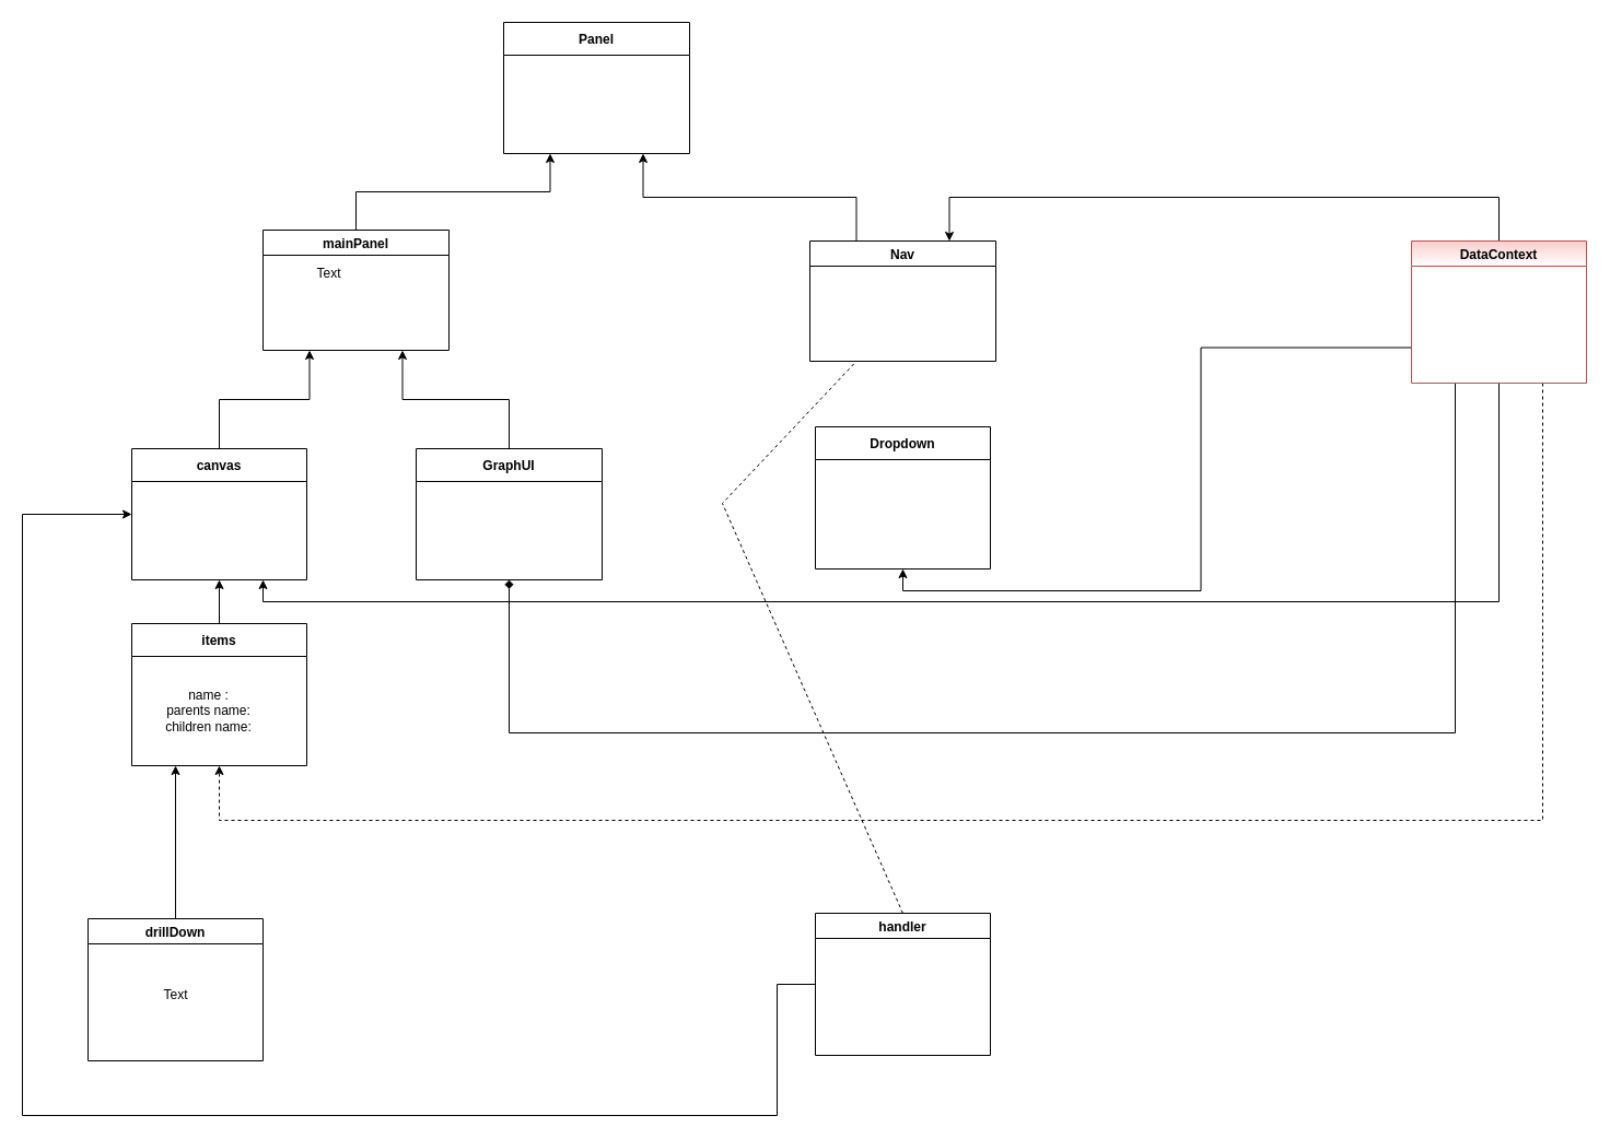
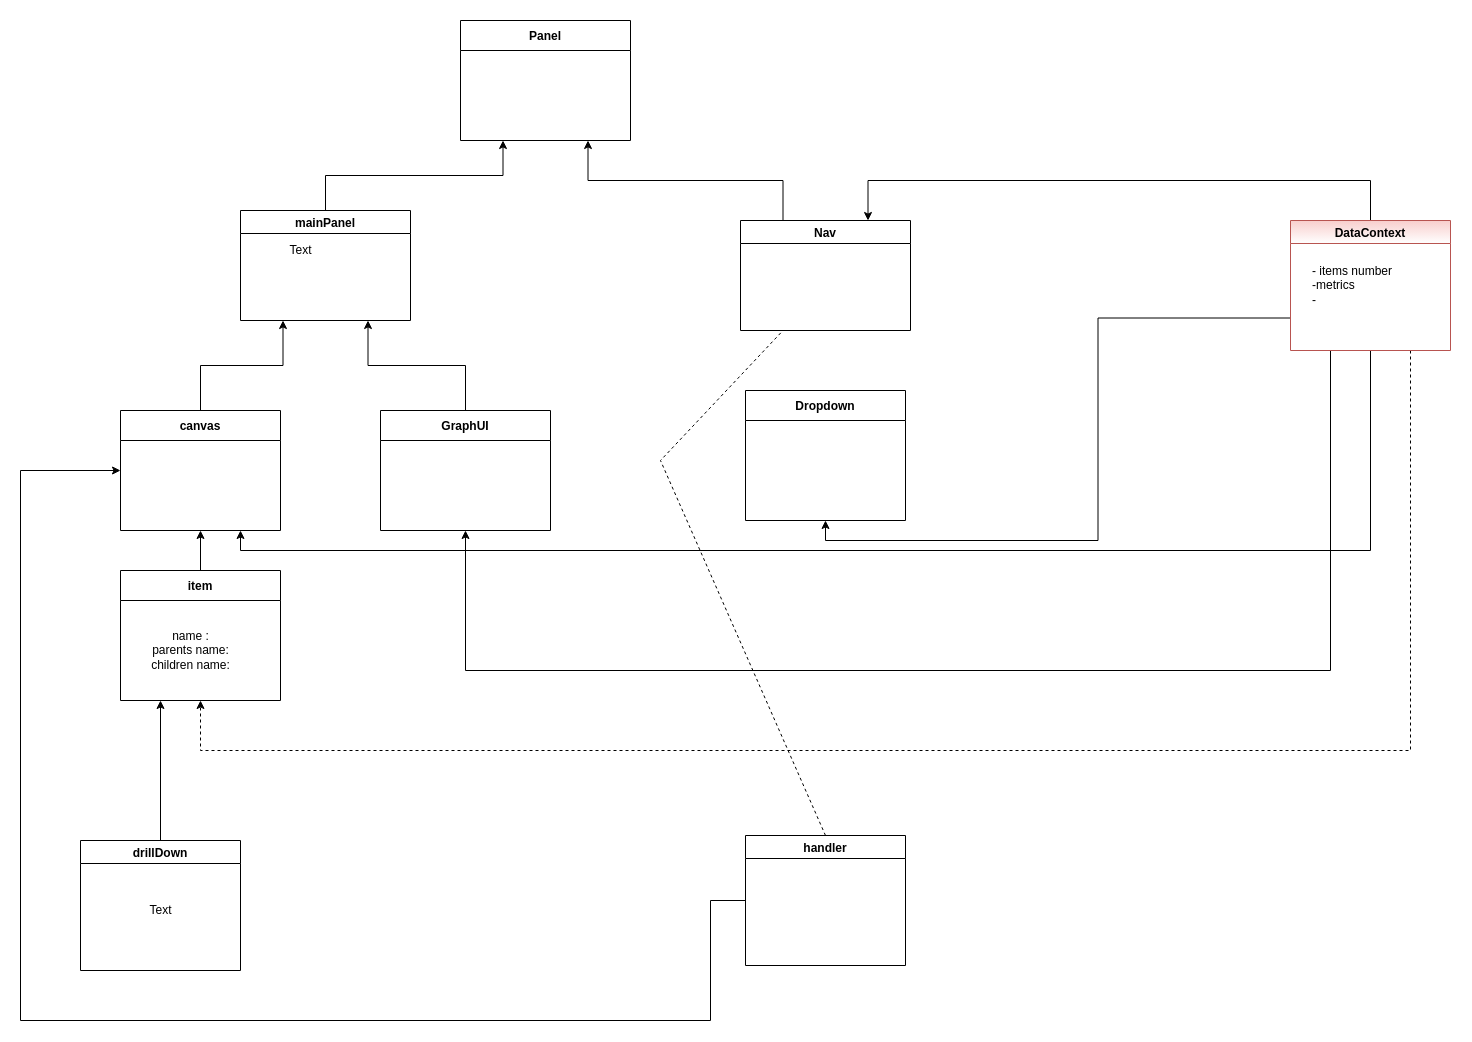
  <mxCell id="0" />
  <mxCell id="1" parent="0" />
  <mxCell id="2" value="Panel" style="swimlane;startSize=30;" vertex="1" parent="1"><mxGeometry x="460" y="20" width="170" height="120" as="geometry" /></mxCell>
  <mxCell id="3" style="edgeStyle=orthogonalEdgeStyle;rounded=0;orthogonalLoop=1;jettySize=auto;html=1;exitX=0.5;exitY=0;exitDx=0;exitDy=0;entryX=0.25;entryY=1;entryDx=0;entryDy=0;" edge="1" parent="1" source="4" target="2"><mxGeometry relative="1" as="geometry" /></mxCell>
  <mxCell id="4" value="mainPanel" style="swimlane;startSize=23;" vertex="1" parent="1"><mxGeometry x="240" y="210" width="170" height="110" as="geometry" /></mxCell>
  <mxCell id="5" style="edgeStyle=orthogonalEdgeStyle;rounded=0;orthogonalLoop=1;jettySize=auto;html=1;exitX=0.5;exitY=0;exitDx=0;exitDy=0;entryX=0.75;entryY=1;entryDx=0;entryDy=0;" edge="1" parent="1" source="6" target="4"><mxGeometry relative="1" as="geometry" /></mxCell>
  <mxCell id="6" value="GraphUI" style="swimlane;startSize=30;" vertex="1" parent="1"><mxGeometry x="380" y="410" width="170" height="120" as="geometry" /></mxCell>
  <mxCell id="7" style="edgeStyle=orthogonalEdgeStyle;rounded=0;orthogonalLoop=1;jettySize=auto;html=1;exitX=0.25;exitY=0;exitDx=0;exitDy=0;entryX=0.75;entryY=1;entryDx=0;entryDy=0;" edge="1" parent="1" source="8" target="2"><mxGeometry relative="1" as="geometry" /></mxCell>
  <mxCell id="8" value="Nav" style="swimlane;" vertex="1" parent="1"><mxGeometry x="740" y="220" width="170" height="110" as="geometry"><mxRectangle x="630" y="250" width="50" height="23" as="alternateBounds" /></mxGeometry></mxCell>
  <mxCell id="9" value="Dropdown" style="swimlane;startSize=30;" vertex="1" parent="1"><mxGeometry x="745" y="390" width="160" height="130" as="geometry"><mxRectangle x="635" y="420" width="90" height="30" as="alternateBounds" /></mxGeometry></mxCell>
  <mxCell id="10" style="edgeStyle=orthogonalEdgeStyle;rounded=0;orthogonalLoop=1;jettySize=auto;html=1;exitX=0.5;exitY=0;exitDx=0;exitDy=0;entryX=0.25;entryY=1;entryDx=0;entryDy=0;" edge="1" parent="1" source="11" target="4"><mxGeometry relative="1" as="geometry" /></mxCell>
  <mxCell id="11" value="canvas" style="swimlane;startSize=30;" vertex="1" parent="1"><mxGeometry x="120" y="410" width="160" height="120" as="geometry" /></mxCell>
  <mxCell id="12" style="edgeStyle=orthogonalEdgeStyle;rounded=0;orthogonalLoop=1;jettySize=auto;html=1;exitX=0.5;exitY=0;exitDx=0;exitDy=0;entryX=0.5;entryY=1;entryDx=0;entryDy=0;" edge="1" parent="1" source="13" target="11"><mxGeometry relative="1" as="geometry" /></mxCell>
- <mxCell id="13" value="items" style="swimlane;startSize=30;" vertex="1" parent="1"><mxGeometry x="120" y="570" width="160" height="130" as="geometry" /></mxCell>
+ <mxCell id="13" value="item" style="swimlane;startSize=30;" vertex="1" parent="1"><mxGeometry x="120" y="570" width="160" height="130" as="geometry" /></mxCell>
  <mxCell id="14" style="edgeStyle=orthogonalEdgeStyle;rounded=0;orthogonalLoop=1;jettySize=auto;html=1;exitX=0.5;exitY=0;exitDx=0;exitDy=0;entryX=0.75;entryY=0;entryDx=0;entryDy=0;" edge="1" parent="1" source="19" target="8"><mxGeometry relative="1" as="geometry"><Array as="points"><mxPoint x="1370" y="180" /><mxPoint x="868" y="180" /></Array></mxGeometry></mxCell>
- <mxCell id="15" style="edgeStyle=orthogonalEdgeStyle;rounded=0;orthogonalLoop=1;jettySize=auto;html=1;exitX=0.25;exitY=1;exitDx=0;exitDy=0;entryX=0.5;entryY=1;entryDx=0;entryDy=0;endArrow=diamond;" edge="1" parent="1" source="19" target="6"><mxGeometry relative="1" as="geometry"><Array as="points"><mxPoint x="1330" y="670" /><mxPoint x="465" y="670" /></Array></mxGeometry></mxCell>
+ <mxCell id="15" style="edgeStyle=orthogonalEdgeStyle;rounded=0;orthogonalLoop=1;jettySize=auto;html=1;exitX=0.25;exitY=1;exitDx=0;exitDy=0;entryX=0.5;entryY=1;entryDx=0;entryDy=0;" edge="1" parent="1" source="19" target="6"><mxGeometry relative="1" as="geometry"><Array as="points"><mxPoint x="1330" y="670" /><mxPoint x="465" y="670" /></Array></mxGeometry></mxCell>
  <mxCell id="16" style="edgeStyle=orthogonalEdgeStyle;rounded=0;orthogonalLoop=1;jettySize=auto;html=1;exitX=0.75;exitY=1;exitDx=0;exitDy=0;entryX=0.5;entryY=1;entryDx=0;entryDy=0;dashed=1;" edge="1" parent="1" source="19" target="13"><mxGeometry relative="1" as="geometry"><Array as="points"><mxPoint x="1410" y="750" /><mxPoint x="200" y="750" /></Array></mxGeometry></mxCell>
  <mxCell id="17" style="edgeStyle=orthogonalEdgeStyle;rounded=0;orthogonalLoop=1;jettySize=auto;html=1;exitX=0.5;exitY=1;exitDx=0;exitDy=0;entryX=0.75;entryY=1;entryDx=0;entryDy=0;" edge="1" parent="1" source="19" target="11"><mxGeometry relative="1" as="geometry"><Array as="points"><mxPoint x="1370" y="550" /><mxPoint x="240" y="550" /></Array></mxGeometry></mxCell>
  <mxCell id="18" style="edgeStyle=orthogonalEdgeStyle;rounded=0;orthogonalLoop=1;jettySize=auto;html=1;exitX=0;exitY=0.75;exitDx=0;exitDy=0;entryX=0.5;entryY=1;entryDx=0;entryDy=0;" edge="1" parent="1" source="19" target="9"><mxGeometry relative="1" as="geometry" /></mxCell>
  <mxCell id="19" value="DataContext" style="swimlane;fillColor=#f8cecc;strokeColor=#b85450;swimlaneFillColor=none;gradientColor=#ffffff;" vertex="1" parent="1"><mxGeometry x="1290" y="220" width="160" height="130" as="geometry" /></mxCell>
+ <mxCell id="20" value="&lt;div align=&quot;left&quot;&gt;- items number&lt;/div&gt;&lt;div align=&quot;left&quot;&gt;-metrics&lt;/div&gt;&lt;div align=&quot;left&quot;&gt;- &lt;br&gt;&lt;/div&gt;" style="text;html=1;align=left;verticalAlign=middle;resizable=0;points=[];autosize=1;strokeColor=none;fillColor=none;" vertex="1" parent="19"><mxGeometry x="20" y="40" width="100" height="50" as="geometry" /></mxCell>
  <mxCell id="21" style="edgeStyle=orthogonalEdgeStyle;rounded=0;orthogonalLoop=1;jettySize=auto;html=1;exitX=0.5;exitY=0;exitDx=0;exitDy=0;entryX=0.25;entryY=1;entryDx=0;entryDy=0;" edge="1" parent="1" source="22" target="13"><mxGeometry relative="1" as="geometry" /></mxCell>
  <mxCell id="22" value="drillDown" style="swimlane;" vertex="1" parent="1"><mxGeometry x="80" y="840" width="160" height="130" as="geometry" /></mxCell>
  <mxCell id="23" value="&lt;div&gt;name :&lt;/div&gt;&lt;div&gt;parents name:&lt;/div&gt;&lt;div&gt;children name:&lt;br&gt;&lt;/div&gt;" style="text;html=1;align=center;verticalAlign=middle;resizable=0;points=[];autosize=1;strokeColor=none;fillColor=none;" vertex="1" parent="1"><mxGeometry x="140" y="625" width="100" height="50" as="geometry" /></mxCell>
  <mxCell id="24" value="Text" style="text;html=1;align=center;verticalAlign=middle;resizable=0;points=[];autosize=1;strokeColor=none;fillColor=none;" vertex="1" parent="1"><mxGeometry x="140" y="900" width="40" height="20" as="geometry" /></mxCell>
  <mxCell id="25" value="Text" style="text;html=1;align=center;verticalAlign=middle;resizable=0;points=[];autosize=1;strokeColor=none;fillColor=none;" vertex="1" parent="1"><mxGeometry x="280" y="240" width="40" height="20" as="geometry" /></mxCell>
  <mxCell id="26" style="edgeStyle=orthogonalEdgeStyle;rounded=0;orthogonalLoop=1;jettySize=auto;html=1;exitX=0;exitY=0.5;exitDx=0;exitDy=0;entryX=0;entryY=0.5;entryDx=0;entryDy=0;" edge="1" parent="1" source="27" target="11"><mxGeometry relative="1" as="geometry"><Array as="points"><mxPoint x="710" y="1020" /><mxPoint x="20" y="1020" /><mxPoint x="20" y="470" /></Array></mxGeometry></mxCell>
  <mxCell id="27" value="handler" style="swimlane;" vertex="1" parent="1"><mxGeometry x="745" y="835" width="160" height="130" as="geometry" /></mxCell>
  <mxCell id="28" value="" style="endArrow=none;dashed=1;html=1;rounded=0;exitX=0.5;exitY=0;exitDx=0;exitDy=0;entryX=0.25;entryY=1;entryDx=0;entryDy=0;" edge="1" parent="1" source="27" target="8"><mxGeometry width="50" height="50" relative="1" as="geometry"><mxPoint x="750" y="560" as="sourcePoint" /><mxPoint x="800" y="510" as="targetPoint" /><Array as="points"><mxPoint x="660" y="460" /></Array></mxGeometry></mxCell>
